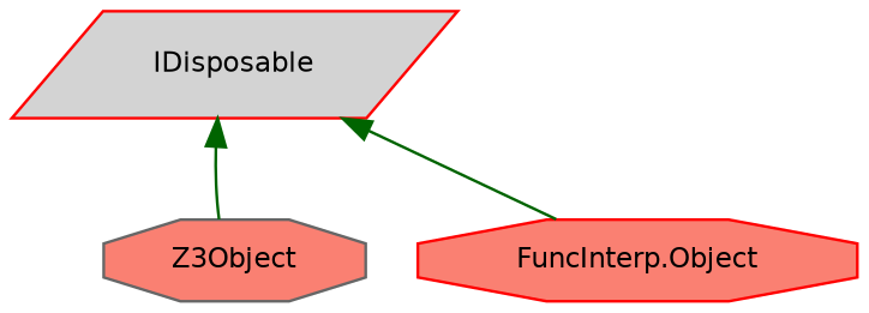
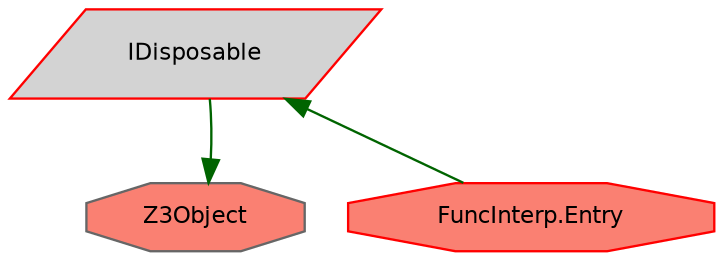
  digraph {
    node [color=red fillcolor=salmon fontname=Helvetica fontsize=10 shape=octagon style=filled]
    edge [color=darkgreen dir=back fontname=Helvetica fontsize=10 labelfontname=Helvetica labelfontsize=10 style=solid]
-   n1 [fontcolor=black height=0.2 label="FuncInterp.Object" width=0.4]
+   n1 [fontcolor=black height=0.2 label="FuncInterp.Entry" width=0.4]
    n2 [color=gray40 height=0.2 label=Z3Object width=0.4]
    n3 [fillcolor=lightgrey height=0.2 label=IDisposable shape=parallelogram width=0.4]
    n3 -> n1
-   n3 -> n2
+   n2 -> n3
  }
